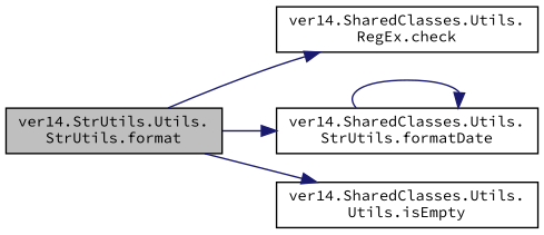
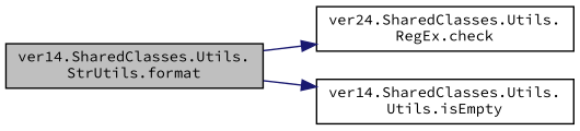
  digraph {
    fontname="Source Code Pro"
    rankdir=LR
    node [color=black fillcolor=white fontname="Source Code Pro" fontsize=10 shape=record style=filled]
    edge [color=midnightblue fontname="Source Code Pro" fontsize=10 labelfontname=Helvetica labelfontsize=10 style=solid]
-   n1 [fillcolor=grey75 fontcolor=black height=0.2 label="ver14.StrUtils.Utils.\lStrUtils.format" width=0.4]
-   n2 [height=0.2 label="ver14.SharedClasses.Utils.\lRegEx.check" width=0.4]
-   n3 [height=0.2 label="ver14.SharedClasses.Utils.\lStrUtils.formatDate" width=0.4]
+   n1 [fillcolor=grey75 fontcolor=black height=0.2 label="ver14.SharedClasses.Utils.\lStrUtils.format" width=0.4]
+   n2 [height=0.2 label="ver24.SharedClasses.Utils.\lRegEx.check" width=0.4]
    n4 [height=0.2 label="ver14.SharedClasses.Utils.\lUtils.isEmpty" width=0.4]
    n1 -> n2
-   n1 -> n3
    n1 -> n4
-   n3 -> n3
  }
